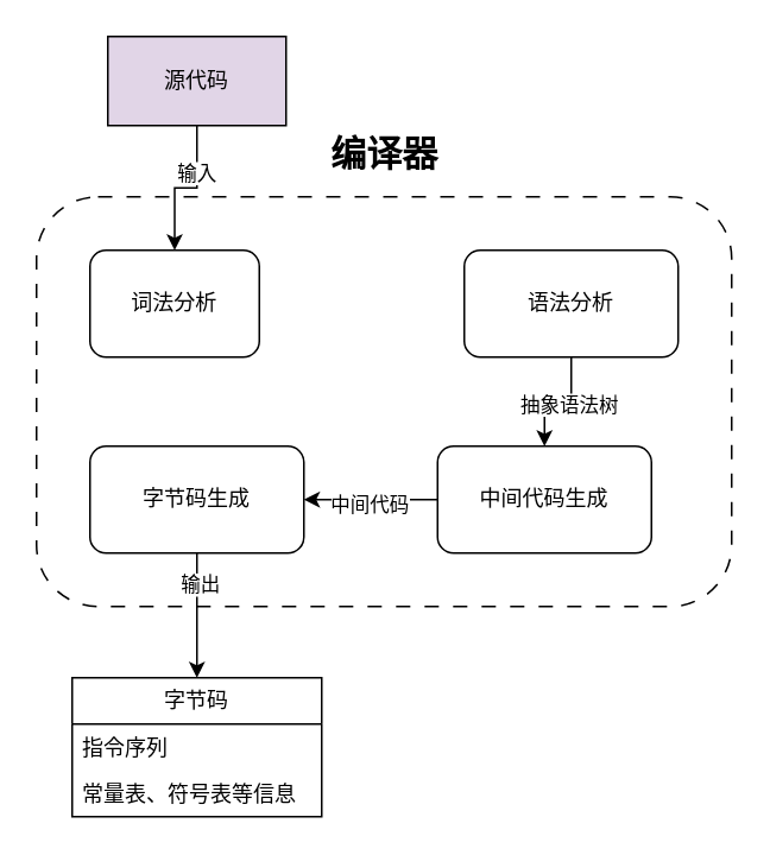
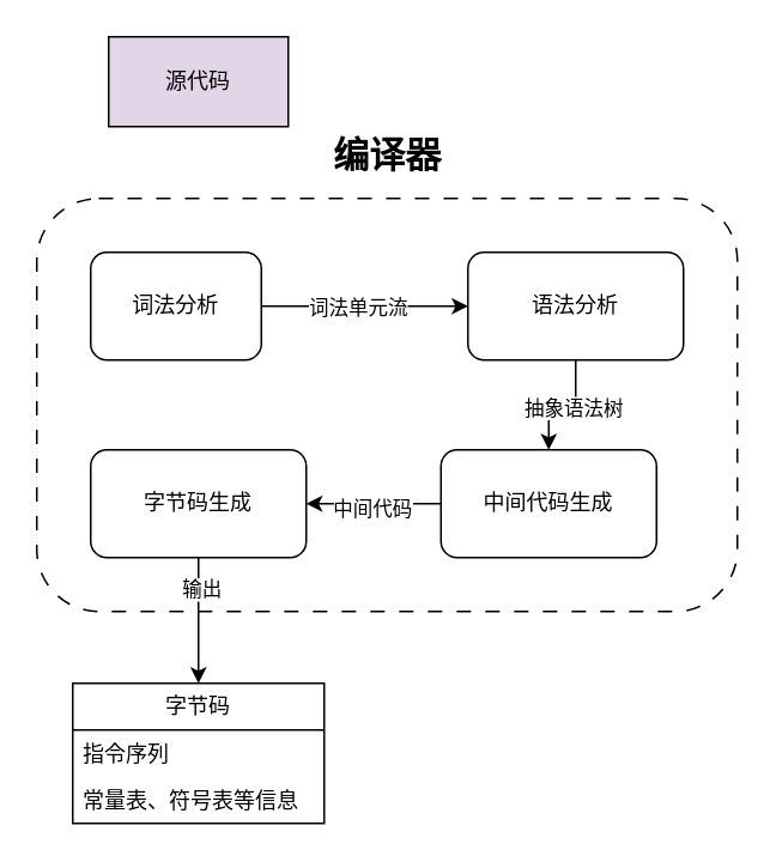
  <mxCell id="0" />
  <mxCell id="1" parent="0" />
  <mxCell id="2" value="" style="rounded=1;whiteSpace=wrap;html=1;dashed=1;dashPattern=8 8;" parent="1" vertex="1"><mxGeometry x="20" y="110" width="390" height="230" as="geometry" /></mxCell>
- <mxCell id="3" style="edgeStyle=orthogonalEdgeStyle;rounded=0;orthogonalLoop=1;jettySize=auto;html=1;exitX=0.5;exitY=1;exitDx=0;exitDy=0;entryX=0.5;entryY=0;entryDx=0;entryDy=0;" parent="1" source="5" target="8" edge="1"><mxGeometry relative="1" as="geometry" /></mxCell>
- <mxCell id="4" value="输入" style="edgeLabel;html=1;align=center;verticalAlign=middle;resizable=0;points=[];" parent="3" vertex="1" connectable="0"><mxGeometry x="-0.453" y="-1" relative="1" as="geometry"><mxPoint y="3" as="offset" /></mxGeometry></mxCell>
  <mxCell id="5" value="源代码" style="rounded=0;whiteSpace=wrap;html=1;fillColor=#e1d5e7;" parent="1" vertex="1"><mxGeometry x="60" y="20" width="100" height="50" as="geometry" /></mxCell>
+ <mxCell id="6" style="edgeStyle=orthogonalEdgeStyle;rounded=0;orthogonalLoop=1;jettySize=auto;html=1;exitX=1;exitY=0.5;exitDx=0;exitDy=0;entryX=0;entryY=0.5;entryDx=0;entryDy=0;" parent="1" source="8" target="11" edge="1"><mxGeometry relative="1" as="geometry" /></mxCell>
+ <mxCell id="7" value="词法单元流" style="edgeLabel;html=1;align=center;verticalAlign=middle;resizable=0;points=[];" parent="6" vertex="1" connectable="0"><mxGeometry x="-0.083" relative="1" as="geometry"><mxPoint as="offset" /></mxGeometry></mxCell>
  <mxCell id="8" value="词法分析" style="rounded=1;whiteSpace=wrap;html=1;" parent="1" vertex="1"><mxGeometry x="50" y="140" width="95" height="60" as="geometry" /></mxCell>
  <mxCell id="9" style="edgeStyle=orthogonalEdgeStyle;rounded=0;orthogonalLoop=1;jettySize=auto;html=1;exitX=0.5;exitY=1;exitDx=0;exitDy=0;" parent="1" source="11" target="14" edge="1"><mxGeometry relative="1" as="geometry" /></mxCell>
  <mxCell id="10" value="抽象语法树" style="edgeLabel;html=1;align=center;verticalAlign=middle;resizable=0;points=[];" parent="9" vertex="1" connectable="0"><mxGeometry x="-0.178" y="1" relative="1" as="geometry"><mxPoint as="offset" /></mxGeometry></mxCell>
  <mxCell id="11" value="语法分析" style="rounded=1;whiteSpace=wrap;html=1;" parent="1" vertex="1"><mxGeometry x="260" y="140" width="120" height="60" as="geometry" /></mxCell>
  <mxCell id="12" style="edgeStyle=orthogonalEdgeStyle;rounded=0;orthogonalLoop=1;jettySize=auto;html=1;exitX=0;exitY=0.5;exitDx=0;exitDy=0;entryX=1;entryY=0.5;entryDx=0;entryDy=0;" parent="1" source="14" target="17" edge="1"><mxGeometry relative="1" as="geometry" /></mxCell>
  <mxCell id="13" value="中间代码" style="edgeLabel;html=1;align=center;verticalAlign=middle;resizable=0;points=[];" parent="12" vertex="1" connectable="0"><mxGeometry x="0.031" y="2" relative="1" as="geometry"><mxPoint as="offset" /></mxGeometry></mxCell>
  <mxCell id="14" value="中间代码生成" style="rounded=1;whiteSpace=wrap;html=1;" parent="1" vertex="1"><mxGeometry x="245" y="250" width="120" height="60" as="geometry" /></mxCell>
  <mxCell id="15" style="edgeStyle=orthogonalEdgeStyle;rounded=0;orthogonalLoop=1;jettySize=auto;html=1;entryX=0.5;entryY=0;entryDx=0;entryDy=0;" parent="1" target="19" edge="1"><mxGeometry relative="1" as="geometry"><mxPoint x="110" y="310" as="sourcePoint" /><Array as="points"><mxPoint x="110" y="340" /><mxPoint x="110" y="340" /></Array></mxGeometry></mxCell>
  <mxCell id="16" value="输出" style="edgeLabel;html=1;align=center;verticalAlign=middle;resizable=0;points=[];" parent="15" vertex="1" connectable="0"><mxGeometry x="-0.174" y="1" relative="1" as="geometry"><mxPoint y="-12" as="offset" /></mxGeometry></mxCell>
  <mxCell id="17" value="字节码生成" style="rounded=1;whiteSpace=wrap;html=1;" parent="1" vertex="1"><mxGeometry x="50" y="250" width="120" height="60" as="geometry" /></mxCell>
  <mxCell id="18" value="编译器" style="text;html=1;align=center;verticalAlign=middle;whiteSpace=wrap;rounded=0;fontStyle=1;fontSize=20;" parent="1" vertex="1"><mxGeometry x="172.5" y="70" width="85" height="30" as="geometry" /></mxCell>
  <mxCell id="19" value="字节码" style="swimlane;fontStyle=0;childLayout=stackLayout;horizontal=1;startSize=26;fillColor=none;horizontalStack=0;resizeParent=1;resizeParentMax=0;resizeLast=0;collapsible=1;marginBottom=0;whiteSpace=wrap;html=1;" parent="1" vertex="1"><mxGeometry x="40" y="380" width="140" height="78" as="geometry"><mxRectangle x="100" y="540" width="80" height="30" as="alternateBounds" /></mxGeometry></mxCell>
  <mxCell id="20" value="指令序列" style="text;strokeColor=none;fillColor=none;align=left;verticalAlign=top;spacingLeft=4;spacingRight=4;overflow=hidden;rotatable=0;points=[[0,0.5],[1,0.5]];portConstraint=eastwest;whiteSpace=wrap;html=1;" parent="19" vertex="1"><mxGeometry y="26" width="140" height="26" as="geometry" /></mxCell>
  <mxCell id="21" value="常量表、符号表等信息" style="text;strokeColor=none;fillColor=none;align=left;verticalAlign=top;spacingLeft=4;spacingRight=4;overflow=hidden;rotatable=0;points=[[0,0.5],[1,0.5]];portConstraint=eastwest;whiteSpace=wrap;html=1;" parent="19" vertex="1"><mxGeometry y="52" width="140" height="26" as="geometry" /></mxCell>
